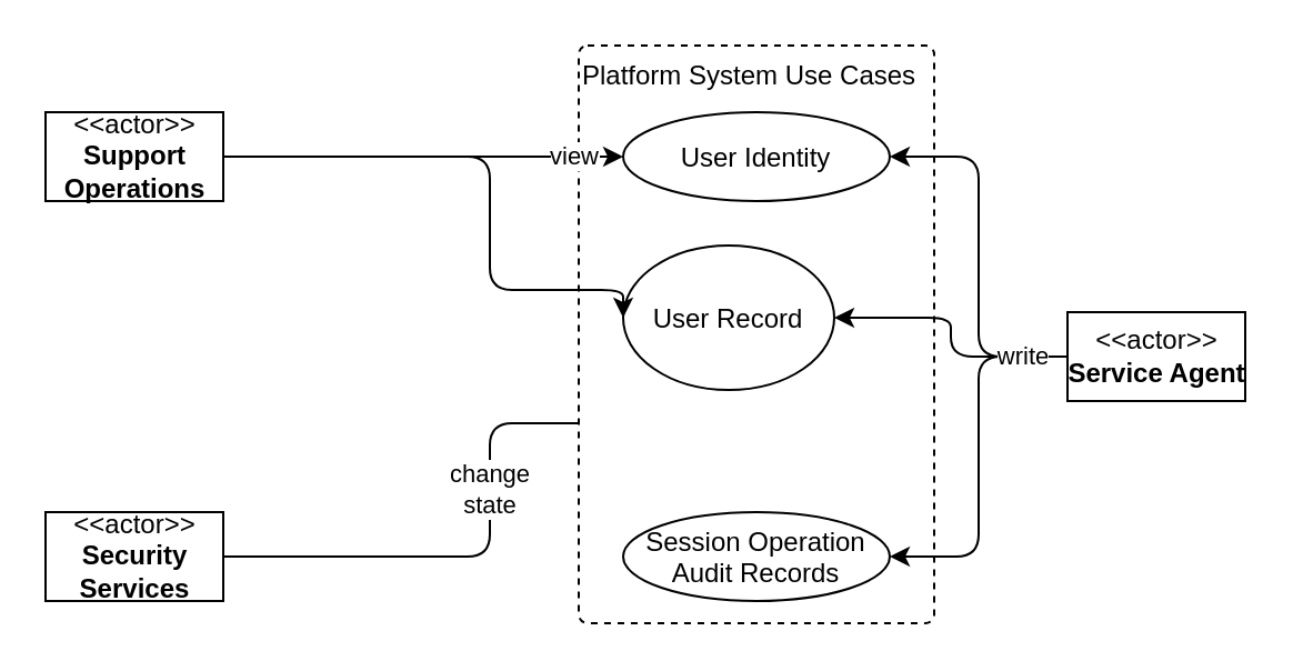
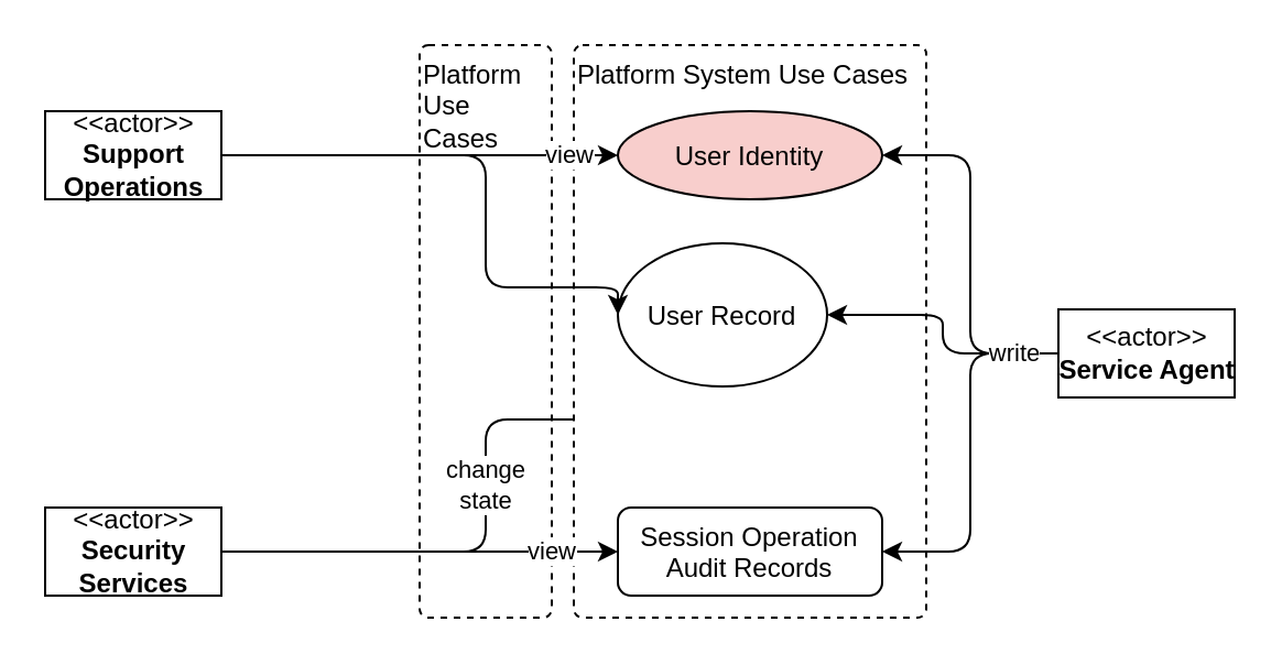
  <mxCell id="0" />
  <mxCell id="1" parent="0" />
+ <mxCell id="2" value="Platform&lt;br&gt;Use Cases" style="rounded=1;whiteSpace=wrap;html=1;recursiveResize=0;container=1;collapsible=0;dashed=1;arcSize=8;absoluteArcSize=1;align=left;verticalAlign=top;" vertex="1" parent="1"><mxGeometry x="190" y="20" width="60" height="260" as="geometry" /></mxCell>
  <mxCell id="3" value="change&lt;br&gt;state" style="edgeStyle=orthogonalEdgeStyle;rounded=1;orthogonalLoop=1;jettySize=auto;html=1;entryX=0;entryY=0.5;entryDx=0;entryDy=0;" edge="1" parent="1" source="10"><mxGeometry x="0.25" relative="1" as="geometry"><Array as="points"><mxPoint x="220" y="250" /><mxPoint x="220" y="190" /></Array><mxPoint as="offset" /><mxPoint x="280" y="190" as="targetPoint" /></mxGeometry></mxCell>
  <mxCell id="4" value="Platform System Use Cases" style="rounded=1;whiteSpace=wrap;html=1;recursiveResize=0;container=1;collapsible=0;dashed=1;arcSize=8;absoluteArcSize=1;align=left;verticalAlign=top;" vertex="1" parent="1"><mxGeometry x="260" y="20" width="160" height="260" as="geometry" /></mxCell>
  <mxCell id="5" value="User Record" style="ellipse;" vertex="1" parent="4"><mxGeometry x="20" y="90" width="95" height="65" as="geometry" /></mxCell>
- <mxCell id="6" value="Session Operation &#10;Audit Records" style="ellipse;" vertex="1" parent="4"><mxGeometry x="20" y="210" width="120" height="40" as="geometry" /></mxCell>
- <mxCell id="7" value="User Identity" style="ellipse;" vertex="1" parent="4"><mxGeometry x="20" y="30" width="120" height="40" as="geometry" /></mxCell>
+ <mxCell id="6" value="Session Operation &#10;Audit Records" style="rounded=1;" vertex="1" parent="4"><mxGeometry x="20" y="210" width="120" height="40" as="geometry" /></mxCell>
+ <mxCell id="7" value="User Identity" style="ellipse;fillColor=#f8cecc;" vertex="1" parent="4"><mxGeometry x="20" y="30" width="120" height="40" as="geometry" /></mxCell>
  <mxCell id="8" value="view" style="edgeStyle=orthogonalEdgeStyle;rounded=1;orthogonalLoop=1;jettySize=auto;html=1;entryX=0;entryY=0.5;entryDx=0;entryDy=0;exitX=1;exitY=0.5;exitDx=0;exitDy=0;" edge="1" parent="1" source="16" target="7"><mxGeometry x="0.75" relative="1" as="geometry"><Array as="points"><mxPoint x="150" y="70" /><mxPoint x="150" y="70" /></Array><mxPoint as="offset" /></mxGeometry></mxCell>
+ <mxCell id="9" value="view" style="edgeStyle=orthogonalEdgeStyle;rounded=1;orthogonalLoop=1;jettySize=auto;html=1;entryX=0;entryY=0.5;entryDx=0;entryDy=0;" edge="1" parent="1" source="10" target="6"><mxGeometry x="0.667" relative="1" as="geometry"><mxPoint as="offset" /></mxGeometry></mxCell>
  <mxCell id="10" value="&amp;lt;&amp;lt;actor&amp;gt;&amp;gt;&lt;br&gt;&lt;b&gt;Security&lt;br&gt;Services&lt;br&gt;&lt;/b&gt;" style="text;html=1;align=center;verticalAlign=middle;dashed=0;fillColor=#ffffff;strokeColor=#000000;" vertex="1" parent="1"><mxGeometry x="20" y="230" width="80" height="40" as="geometry" /></mxCell>
  <mxCell id="11" style="edgeStyle=orthogonalEdgeStyle;rounded=1;orthogonalLoop=1;jettySize=auto;html=1;entryX=1;entryY=0.5;entryDx=0;entryDy=0;" edge="1" parent="1" source="14" target="5"><mxGeometry relative="1" as="geometry" /></mxCell>
  <mxCell id="12" style="edgeStyle=orthogonalEdgeStyle;rounded=1;orthogonalLoop=1;jettySize=auto;html=1;entryX=1;entryY=0.5;entryDx=0;entryDy=0;" edge="1" parent="1" source="14" target="7"><mxGeometry relative="1" as="geometry"><mxPoint x="400" y="190.034" as="targetPoint" /></mxGeometry></mxCell>
  <mxCell id="13" value="write" style="edgeStyle=orthogonalEdgeStyle;rounded=1;orthogonalLoop=1;jettySize=auto;html=1;entryX=1;entryY=0.5;entryDx=0;entryDy=0;" edge="1" parent="1" source="14" target="6"><mxGeometry x="-0.765" relative="1" as="geometry"><mxPoint as="offset" /></mxGeometry></mxCell>
  <mxCell id="14" value="&amp;lt;&amp;lt;actor&amp;gt;&amp;gt;&lt;br&gt;&lt;b&gt;Service Agent&lt;br&gt;&lt;/b&gt;" style="text;html=1;align=center;verticalAlign=middle;dashed=0;fillColor=#ffffff;strokeColor=#000000;" vertex="1" parent="1"><mxGeometry x="480" y="140" width="80" height="40" as="geometry" /></mxCell>
  <mxCell id="15" style="edgeStyle=orthogonalEdgeStyle;rounded=1;orthogonalLoop=1;jettySize=auto;html=1;entryX=0;entryY=0.5;entryDx=0;entryDy=0;" edge="1" parent="1" source="16" target="5"><mxGeometry relative="1" as="geometry"><Array as="points"><mxPoint x="220" y="70" /><mxPoint x="220" y="130" /></Array></mxGeometry></mxCell>
  <mxCell id="16" value="&amp;lt;&amp;lt;actor&amp;gt;&amp;gt;&lt;br&gt;&lt;b&gt;Support&lt;br&gt;Operations&lt;br&gt;&lt;/b&gt;" style="text;html=1;align=center;verticalAlign=middle;dashed=0;fillColor=#ffffff;strokeColor=#000000;" vertex="1" parent="1"><mxGeometry x="20" y="50" width="80" height="40" as="geometry" /></mxCell>
